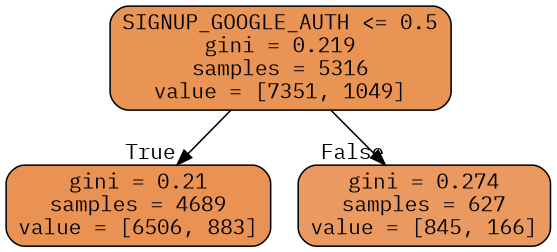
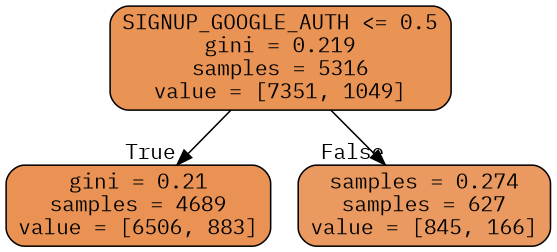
  digraph {
    fontname="IBM Plex Mono"
    node [color=black fontname="IBM Plex Mono" shape=box style="filled, rounded"]
    edge [fontname="IBM Plex Mono" labeldistance=2.5]
    n1 [fillcolor="#e99355" label="SIGNUP_GOOGLE_AUTH <= 0.5\ngini = 0.219\nsamples = 5316\nvalue = [7351, 1049]"]
    n2 [fillcolor="#e99254" label="gini = 0.21\nsamples = 4689\nvalue = [6506, 883]"]
-   n3 [fillcolor="#ea9a60" label="gini = 0.274\nsamples = 627\nvalue = [845, 166]"]
+   n3 [fillcolor="#ea9a60" label="samples = 0.274\nsamples = 627\nvalue = [845, 166]"]
    n1 -> n2 [headlabel=True labelangle=45]
    n1 -> n3 [headlabel=False labelangle=-45]
  }
